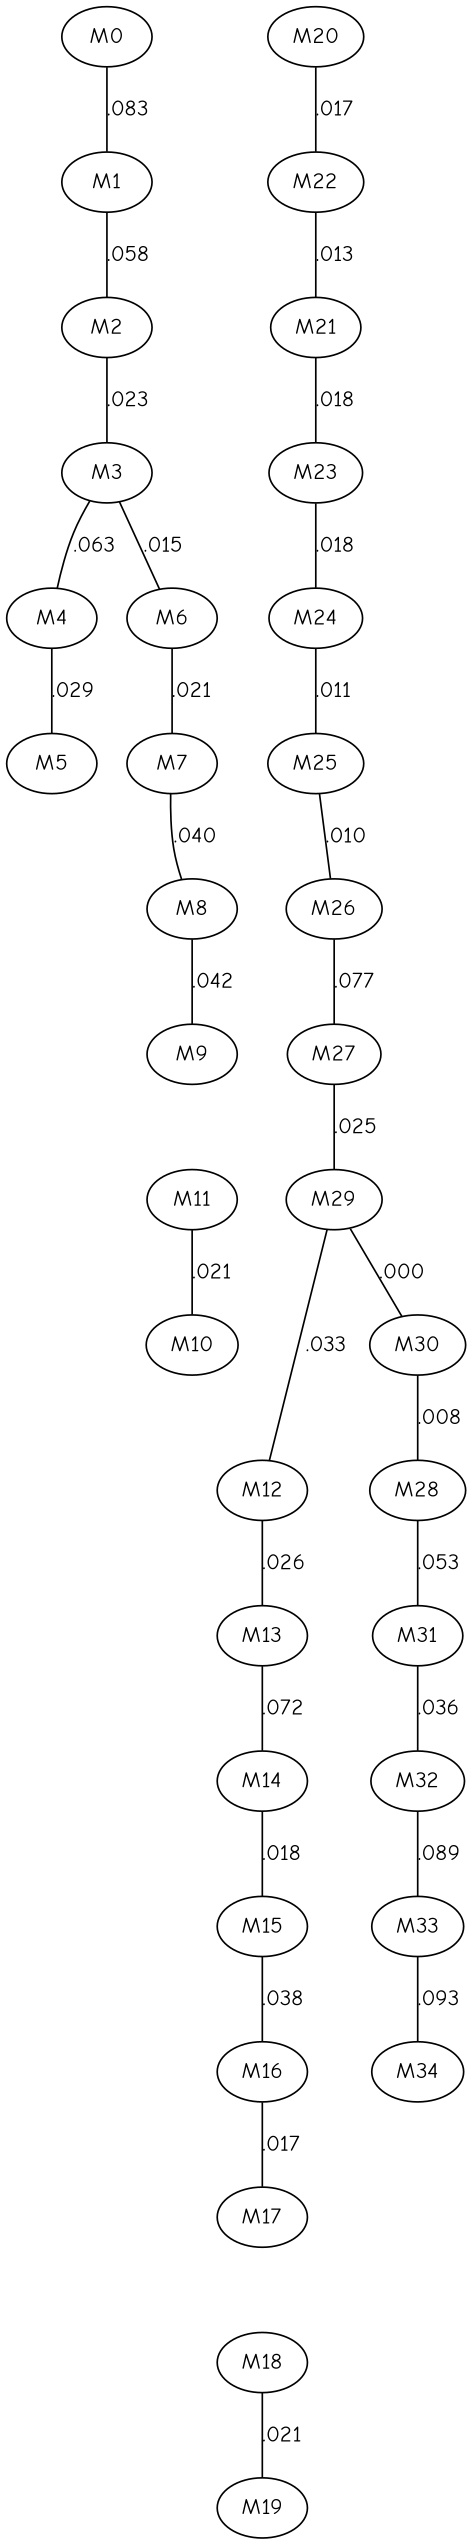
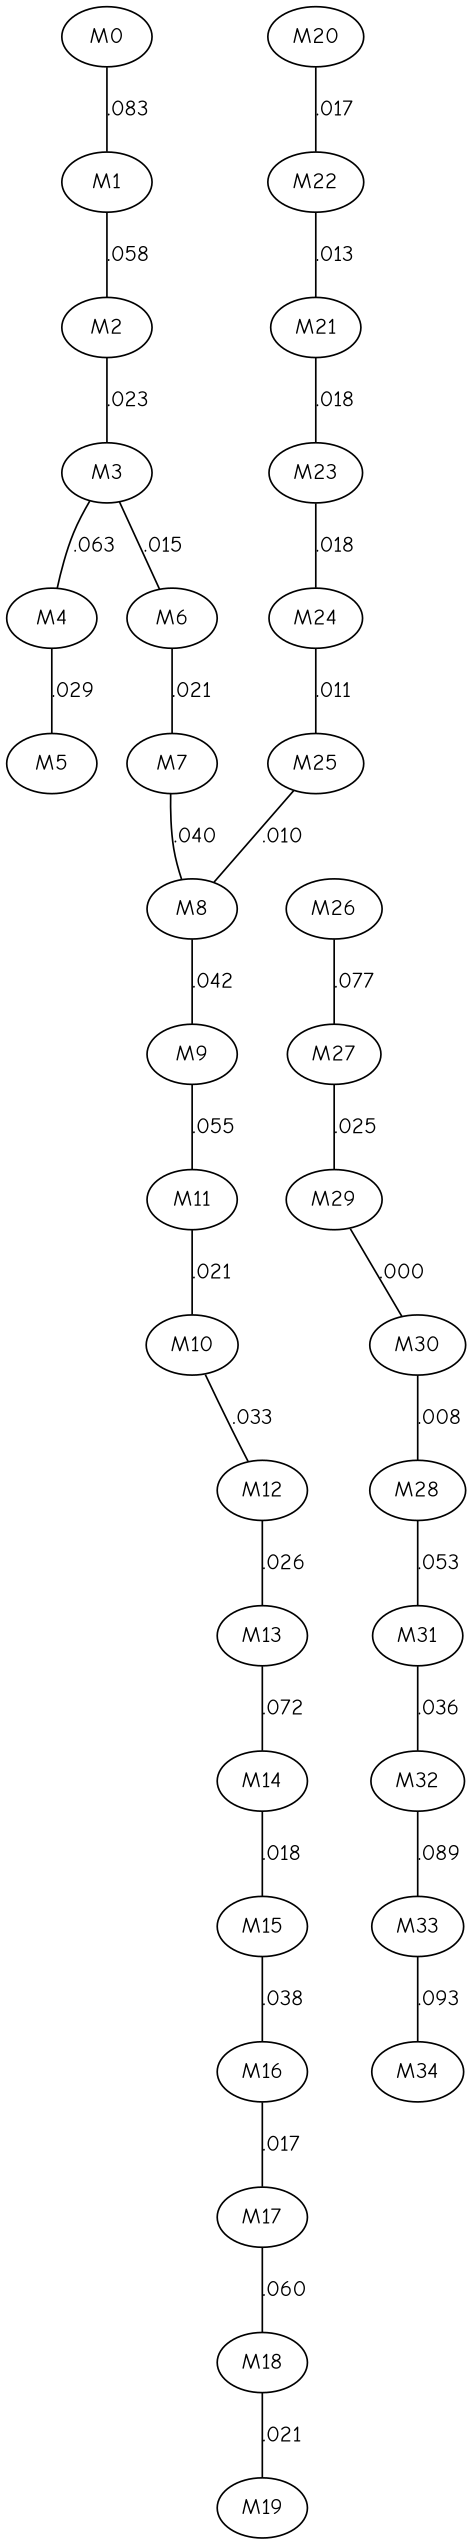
  graph {
    fontname="Comic Neue"
    node [fontname="Comic Neue"]
    edge [fontname="Comic Neue"]
    M0
    M1
    M2
    M3
    M4
    M6
    M5
    M7
    M8
    M9
    M11
    M10
    M12
    M13
    M14
    M15
    M16
    M17
    M18
    M19
    M20
    M22
    M21
    M23
    M24
    M25
    M26
    M27
    M29
    M30
    M28
    M31
    M32
    M33
    M34
    M0 -- M1 [label=.083]
    M1 -- M2 [label=.058]
    M2 -- M3 [label=.023]
    M3 -- M4 [label=.063]
    M3 -- M6 [label=.015]
    M4 -- M5 [label=.029]
    M6 -- M7 [label=.021]
    M7 -- M8 [label=.040]
    M8 -- M9 [label=.042]
+   M9 -- M11 [label=.055]
    M11 -- M10 [label=.021]
-   M29 -- M12 [label=.033]
+   M10 -- M12 [label=.033]
    M12 -- M13 [label=.026]
    M13 -- M14 [label=.072]
    M14 -- M15 [label=.018]
    M15 -- M16 [label=.038]
    M16 -- M17 [label=.017]
+   M17 -- M18 [label=.060]
    M18 -- M19 [label=.021]
    M20 -- M22 [label=.017]
    M22 -- M21 [label=.013]
    M21 -- M23 [label=.018]
    M23 -- M24 [label=.018]
    M24 -- M25 [label=.011]
-   M25 -- M26 [label=.010]
+   M25 -- M8 [label=.010]
    M26 -- M27 [label=.077]
    M27 -- M29 [label=.025]
    M29 -- M30 [label=.000]
    M30 -- M28 [label=.008]
    M28 -- M31 [label=.053]
    M31 -- M32 [label=.036]
    M32 -- M33 [label=.089]
    M33 -- M34 [label=.093]
  }
